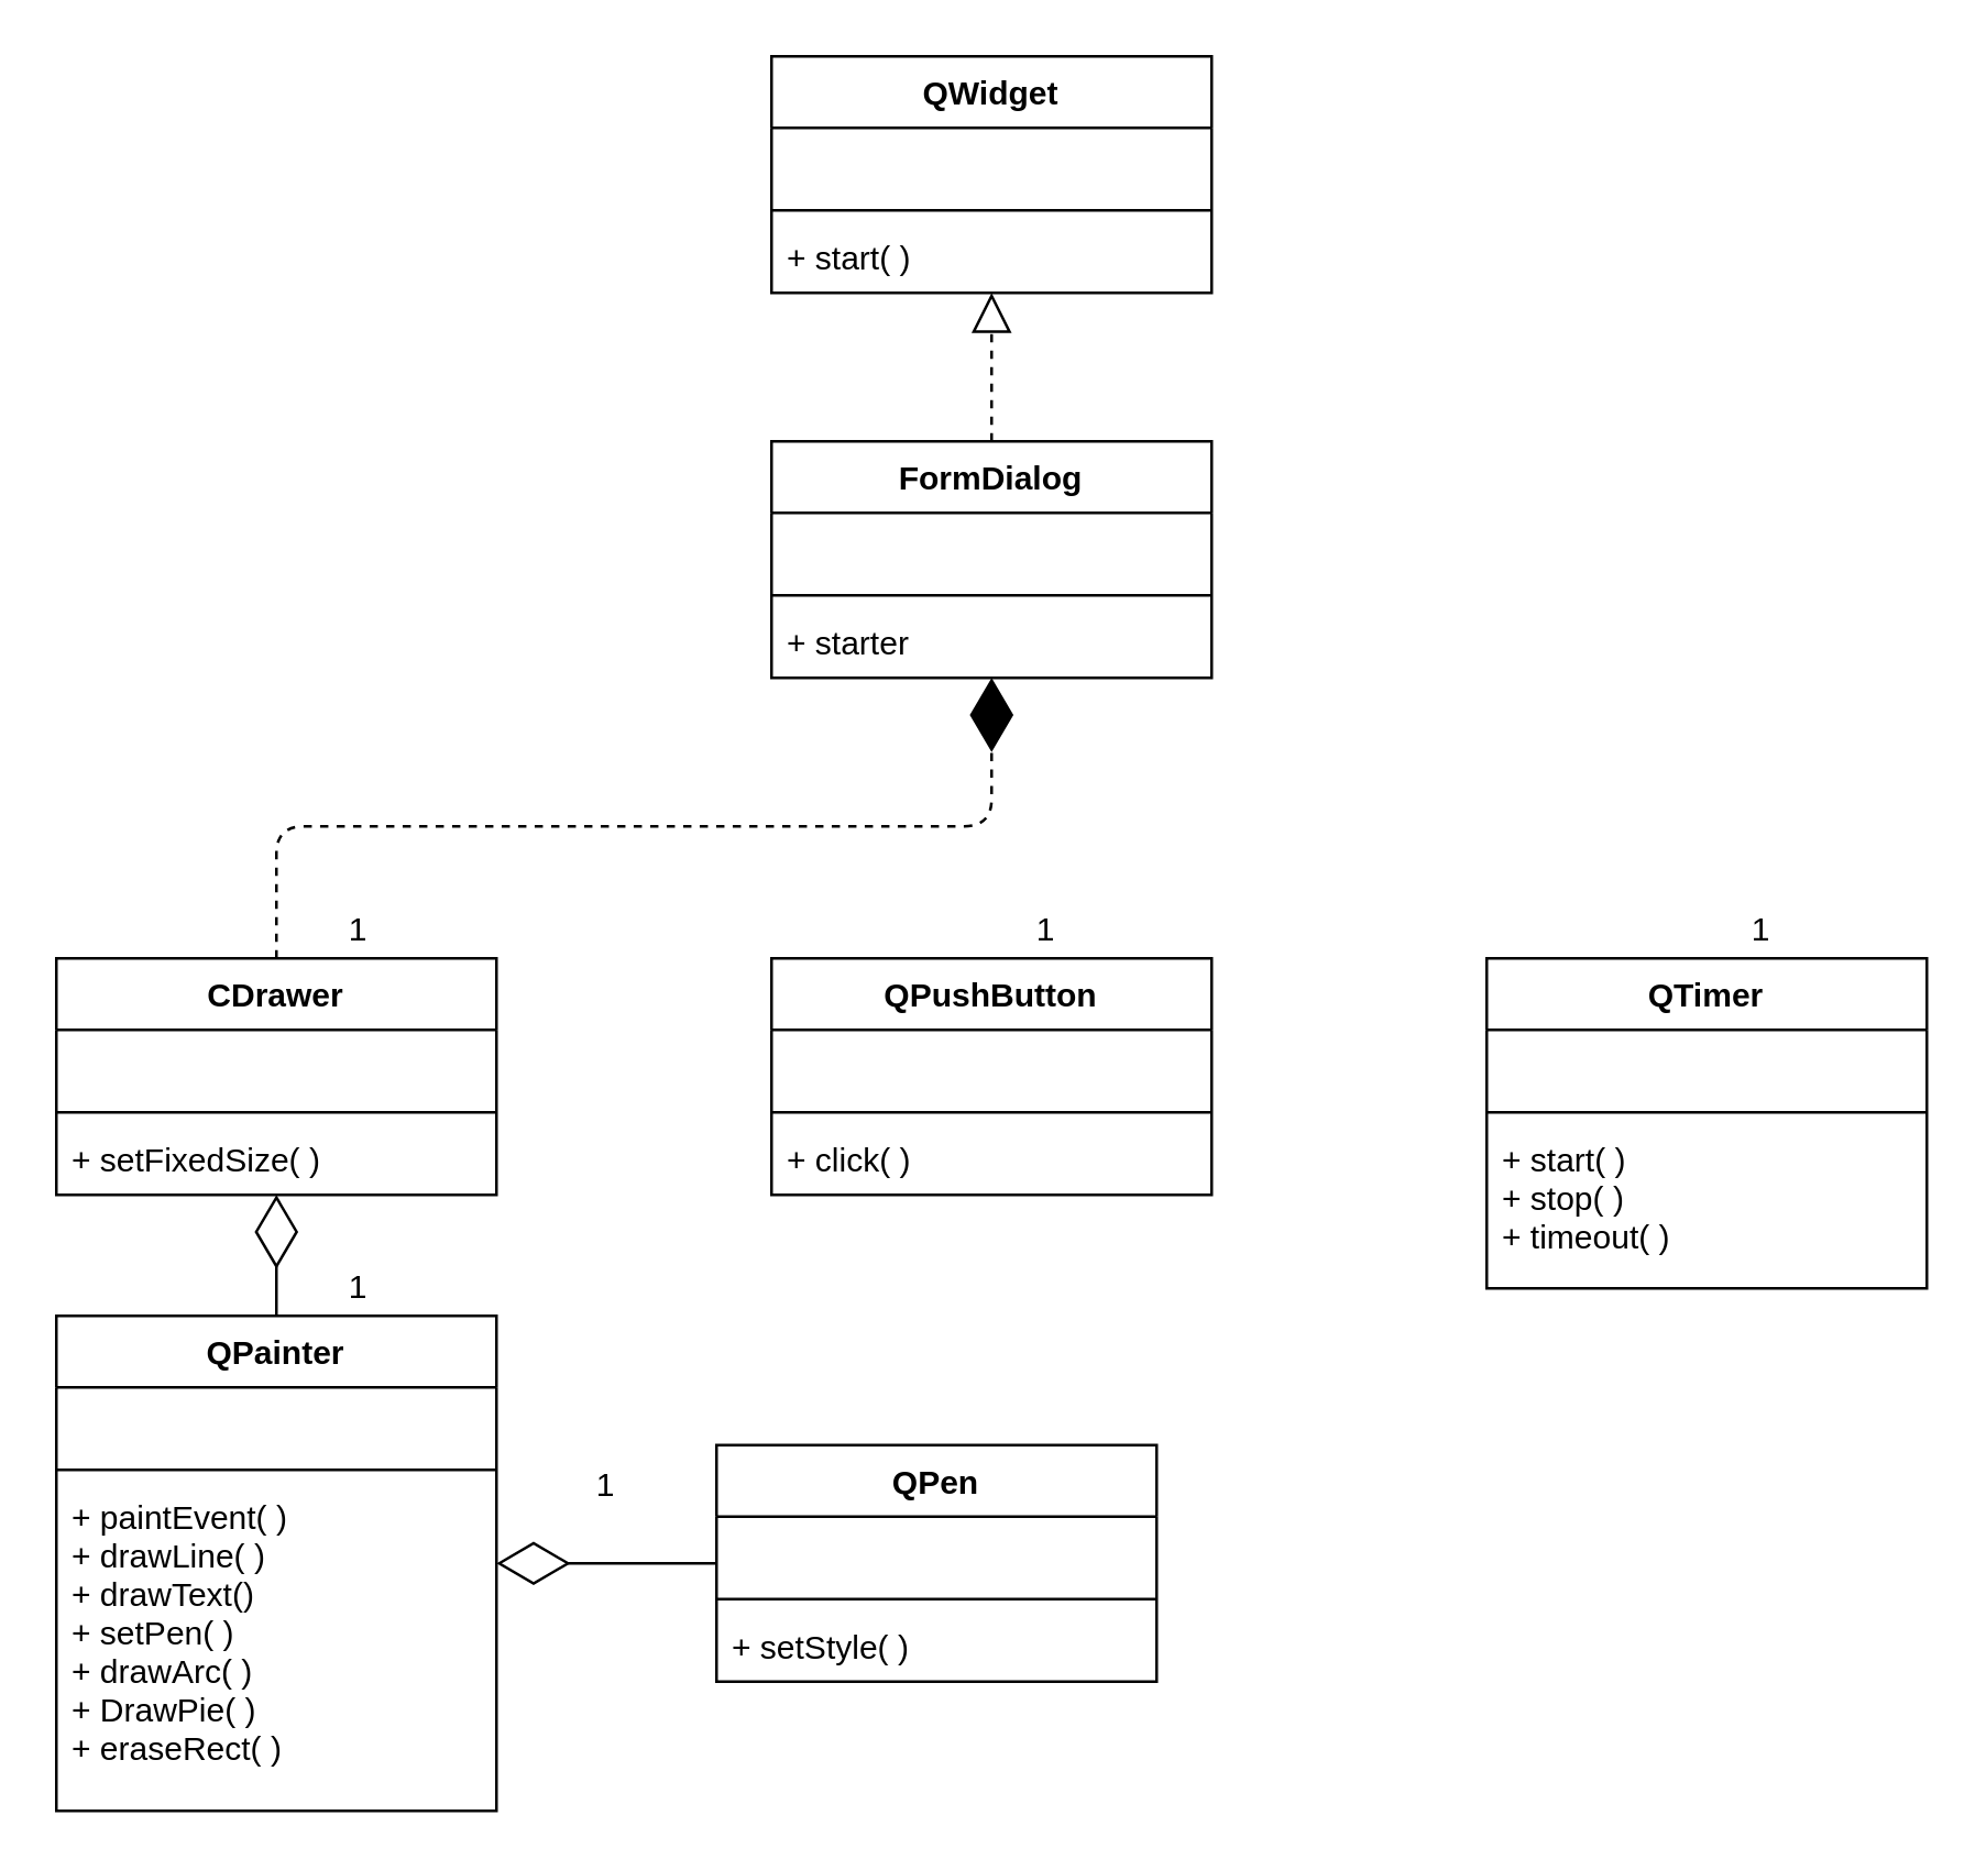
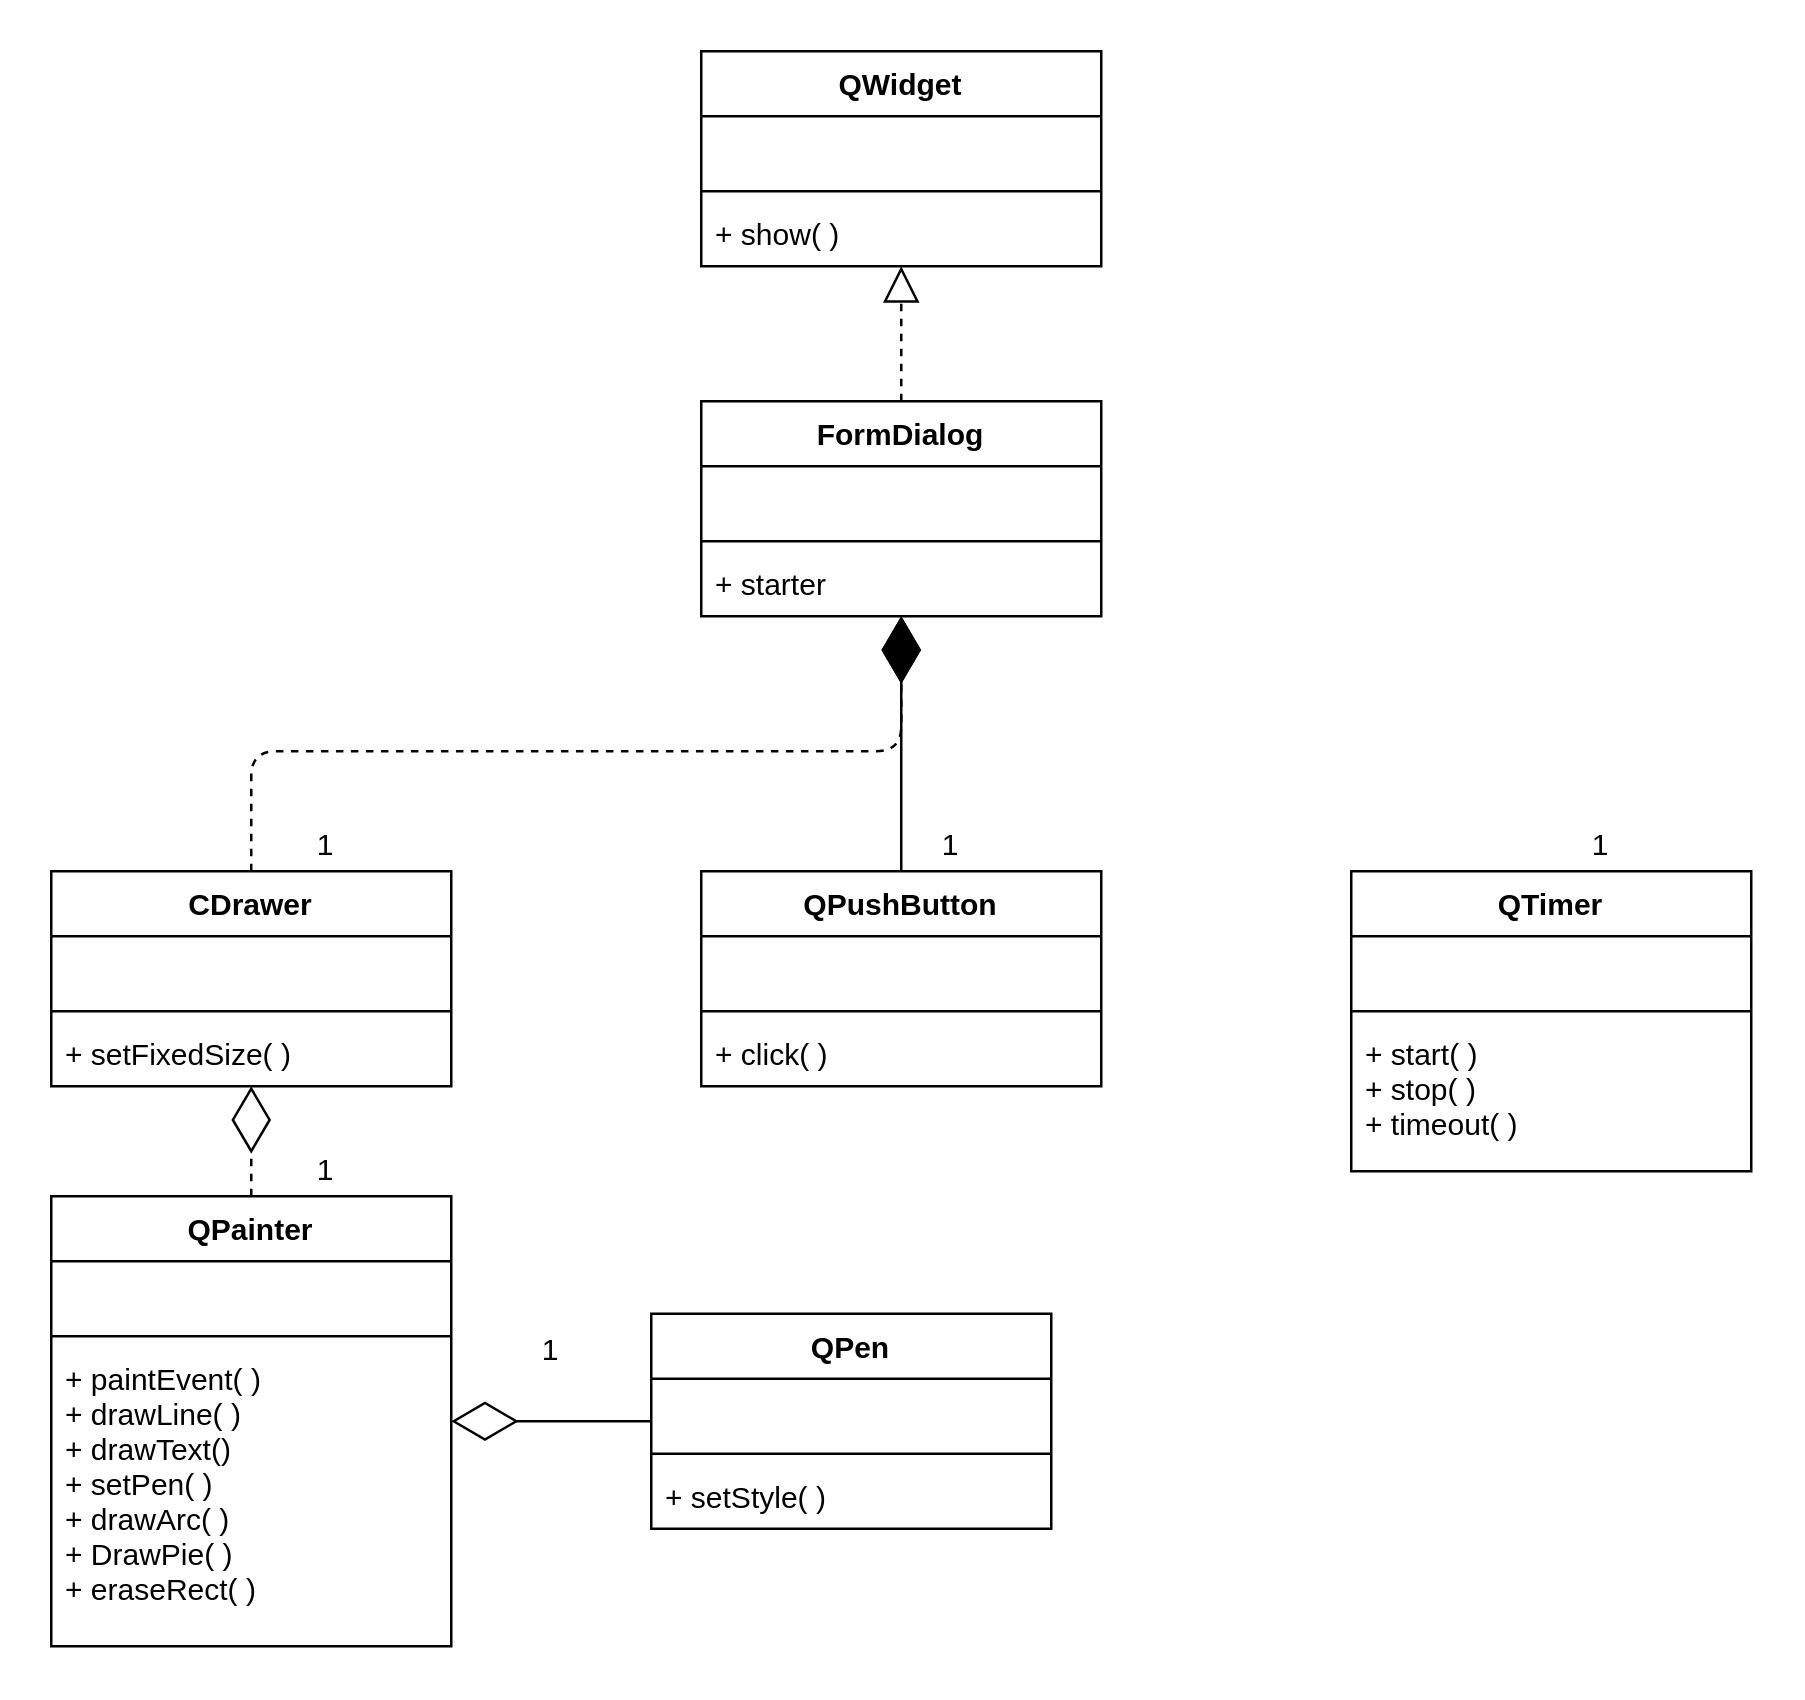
  <mxCell id="0" />
  <mxCell id="1" parent="0" />
  <mxCell id="2" value="QWidget" style="swimlane;fontStyle=1;align=center;verticalAlign=top;childLayout=stackLayout;horizontal=1;startSize=26;horizontalStack=0;resizeParent=1;resizeParentMax=0;resizeLast=0;collapsible=1;marginBottom=0;" vertex="1" parent="1"><mxGeometry x="280" y="20" width="160" height="86" as="geometry" /></mxCell>
  <mxCell id="3" value=" " style="text;strokeColor=none;fillColor=none;align=left;verticalAlign=top;spacingLeft=4;spacingRight=4;overflow=hidden;rotatable=0;points=[[0,0.5],[1,0.5]];portConstraint=eastwest;" vertex="1" parent="2"><mxGeometry y="26" width="160" height="26" as="geometry" /></mxCell>
  <mxCell id="4" value="" style="line;strokeWidth=1;fillColor=none;align=left;verticalAlign=middle;spacingTop=-1;spacingLeft=3;spacingRight=3;rotatable=0;labelPosition=right;points=[];portConstraint=eastwest;" vertex="1" parent="2"><mxGeometry y="52" width="160" height="8" as="geometry" /></mxCell>
- <mxCell id="5" value="+ start( )" style="text;strokeColor=none;fillColor=none;align=left;verticalAlign=top;spacingLeft=4;spacingRight=4;overflow=hidden;rotatable=0;points=[[0,0.5],[1,0.5]];portConstraint=eastwest;" vertex="1" parent="2"><mxGeometry y="60" width="160" height="26" as="geometry" /></mxCell>
+ <mxCell id="5" value="+ show( )" style="text;strokeColor=none;fillColor=none;align=left;verticalAlign=top;spacingLeft=4;spacingRight=4;overflow=hidden;rotatable=0;points=[[0,0.5],[1,0.5]];portConstraint=eastwest;" vertex="1" parent="2"><mxGeometry y="60" width="160" height="26" as="geometry" /></mxCell>
  <mxCell id="6" value="FormDialog" style="swimlane;fontStyle=1;align=center;verticalAlign=top;childLayout=stackLayout;horizontal=1;startSize=26;horizontalStack=0;resizeParent=1;resizeParentMax=0;resizeLast=0;collapsible=1;marginBottom=0;" vertex="1" parent="1"><mxGeometry x="280" y="160" width="160" height="86" as="geometry" /></mxCell>
  <mxCell id="7" value=" " style="text;strokeColor=none;fillColor=none;align=left;verticalAlign=top;spacingLeft=4;spacingRight=4;overflow=hidden;rotatable=0;points=[[0,0.5],[1,0.5]];portConstraint=eastwest;" vertex="1" parent="6"><mxGeometry y="26" width="160" height="26" as="geometry" /></mxCell>
  <mxCell id="8" value="" style="line;strokeWidth=1;fillColor=none;align=left;verticalAlign=middle;spacingTop=-1;spacingLeft=3;spacingRight=3;rotatable=0;labelPosition=right;points=[];portConstraint=eastwest;" vertex="1" parent="6"><mxGeometry y="52" width="160" height="8" as="geometry" /></mxCell>
  <mxCell id="9" value="+ starter" style="text;strokeColor=none;fillColor=none;align=left;verticalAlign=top;spacingLeft=4;spacingRight=4;overflow=hidden;rotatable=0;points=[[0,0.5],[1,0.5]];portConstraint=eastwest;" vertex="1" parent="6"><mxGeometry y="60" width="160" height="26" as="geometry" /></mxCell>
  <mxCell id="10" value="QTimer" style="swimlane;fontStyle=1;align=center;verticalAlign=top;childLayout=stackLayout;horizontal=1;startSize=26;horizontalStack=0;resizeParent=1;resizeParentMax=0;resizeLast=0;collapsible=1;marginBottom=0;" vertex="1" parent="1"><mxGeometry x="540" y="348" width="160" height="120" as="geometry" /></mxCell>
  <mxCell id="11" value=" " style="text;strokeColor=none;fillColor=none;align=left;verticalAlign=top;spacingLeft=4;spacingRight=4;overflow=hidden;rotatable=0;points=[[0,0.5],[1,0.5]];portConstraint=eastwest;" vertex="1" parent="10"><mxGeometry y="26" width="160" height="26" as="geometry" /></mxCell>
  <mxCell id="12" value="" style="line;strokeWidth=1;fillColor=none;align=left;verticalAlign=middle;spacingTop=-1;spacingLeft=3;spacingRight=3;rotatable=0;labelPosition=right;points=[];portConstraint=eastwest;" vertex="1" parent="10"><mxGeometry y="52" width="160" height="8" as="geometry" /></mxCell>
  <mxCell id="13" value="+ start( )&#10;+ stop( )&#10;+ timeout( )" style="text;strokeColor=none;fillColor=none;align=left;verticalAlign=top;spacingLeft=4;spacingRight=4;overflow=hidden;rotatable=0;points=[[0,0.5],[1,0.5]];portConstraint=eastwest;" vertex="1" parent="10"><mxGeometry y="60" width="160" height="60" as="geometry" /></mxCell>
  <mxCell id="14" value="QPushButton" style="swimlane;fontStyle=1;align=center;verticalAlign=top;childLayout=stackLayout;horizontal=1;startSize=26;horizontalStack=0;resizeParent=1;resizeParentMax=0;resizeLast=0;collapsible=1;marginBottom=0;" vertex="1" parent="1"><mxGeometry x="280" y="348" width="160" height="86" as="geometry" /></mxCell>
  <mxCell id="15" value=" " style="text;strokeColor=none;fillColor=none;align=left;verticalAlign=top;spacingLeft=4;spacingRight=4;overflow=hidden;rotatable=0;points=[[0,0.5],[1,0.5]];portConstraint=eastwest;" vertex="1" parent="14"><mxGeometry y="26" width="160" height="26" as="geometry" /></mxCell>
  <mxCell id="16" value="" style="line;strokeWidth=1;fillColor=none;align=left;verticalAlign=middle;spacingTop=-1;spacingLeft=3;spacingRight=3;rotatable=0;labelPosition=right;points=[];portConstraint=eastwest;" vertex="1" parent="14"><mxGeometry y="52" width="160" height="8" as="geometry" /></mxCell>
  <mxCell id="17" value="+ click( )" style="text;strokeColor=none;fillColor=none;align=left;verticalAlign=top;spacingLeft=4;spacingRight=4;overflow=hidden;rotatable=0;points=[[0,0.5],[1,0.5]];portConstraint=eastwest;" vertex="1" parent="14"><mxGeometry y="60" width="160" height="26" as="geometry" /></mxCell>
  <mxCell id="18" value="CDrawer" style="swimlane;fontStyle=1;align=center;verticalAlign=top;childLayout=stackLayout;horizontal=1;startSize=26;horizontalStack=0;resizeParent=1;resizeParentMax=0;resizeLast=0;collapsible=1;marginBottom=0;" vertex="1" parent="1"><mxGeometry x="20" y="348" width="160" height="86" as="geometry" /></mxCell>
  <mxCell id="19" value=" " style="text;strokeColor=none;fillColor=none;align=left;verticalAlign=top;spacingLeft=4;spacingRight=4;overflow=hidden;rotatable=0;points=[[0,0.5],[1,0.5]];portConstraint=eastwest;" vertex="1" parent="18"><mxGeometry y="26" width="160" height="26" as="geometry" /></mxCell>
  <mxCell id="20" value="" style="line;strokeWidth=1;fillColor=none;align=left;verticalAlign=middle;spacingTop=-1;spacingLeft=3;spacingRight=3;rotatable=0;labelPosition=right;points=[];portConstraint=eastwest;" vertex="1" parent="18"><mxGeometry y="52" width="160" height="8" as="geometry" /></mxCell>
  <mxCell id="21" value="+ setFixedSize( )" style="text;strokeColor=none;fillColor=none;align=left;verticalAlign=top;spacingLeft=4;spacingRight=4;overflow=hidden;rotatable=0;points=[[0,0.5],[1,0.5]];portConstraint=eastwest;" vertex="1" parent="18"><mxGeometry y="60" width="160" height="26" as="geometry" /></mxCell>
  <mxCell id="22" value="QPainter" style="swimlane;fontStyle=1;align=center;verticalAlign=top;childLayout=stackLayout;horizontal=1;startSize=26;horizontalStack=0;resizeParent=1;resizeParentMax=0;resizeLast=0;collapsible=1;marginBottom=0;" vertex="1" parent="1"><mxGeometry x="20" y="478" width="160" height="180" as="geometry" /></mxCell>
  <mxCell id="23" value=" " style="text;strokeColor=none;fillColor=none;align=left;verticalAlign=top;spacingLeft=4;spacingRight=4;overflow=hidden;rotatable=0;points=[[0,0.5],[1,0.5]];portConstraint=eastwest;" vertex="1" parent="22"><mxGeometry y="26" width="160" height="26" as="geometry" /></mxCell>
  <mxCell id="24" value="" style="line;strokeWidth=1;fillColor=none;align=left;verticalAlign=middle;spacingTop=-1;spacingLeft=3;spacingRight=3;rotatable=0;labelPosition=right;points=[];portConstraint=eastwest;" vertex="1" parent="22"><mxGeometry y="52" width="160" height="8" as="geometry" /></mxCell>
  <mxCell id="25" value="+ paintEvent( )&#10;+ drawLine( )&#10;+ drawText()&#10;+ setPen( )&#10;+ drawArc( )&#10;+ DrawPie( )&#10;+ eraseRect( )" style="text;strokeColor=none;fillColor=none;align=left;verticalAlign=top;spacingLeft=4;spacingRight=4;overflow=hidden;rotatable=0;points=[[0,0.5],[1,0.5]];portConstraint=eastwest;" vertex="1" parent="22"><mxGeometry y="60" width="160" height="120" as="geometry" /></mxCell>
- <mxCell id="26" value="" style="endArrow=diamondThin;endFill=0;endSize=24;html=1;edgeStyle=orthogonalEdgeStyle;" edge="1" parent="1" source="22" target="18"><mxGeometry width="160" relative="1" as="geometry"><mxPoint x="-110" y="408" as="sourcePoint" /><mxPoint x="110" y="272" as="targetPoint" /><Array as="points" /></mxGeometry></mxCell>
+ <mxCell id="26" value="" style="endArrow=diamondThin;endFill=0;endSize=24;html=1;edgeStyle=orthogonalEdgeStyle;dashed=1;" edge="1" parent="1" source="22" target="18"><mxGeometry width="160" relative="1" as="geometry"><mxPoint x="-110" y="408" as="sourcePoint" /><mxPoint x="110" y="272" as="targetPoint" /><Array as="points" /></mxGeometry></mxCell>
  <mxCell id="27" value="QPen" style="swimlane;fontStyle=1;align=center;verticalAlign=top;childLayout=stackLayout;horizontal=1;startSize=26;horizontalStack=0;resizeParent=1;resizeParentMax=0;resizeLast=0;collapsible=1;marginBottom=0;" vertex="1" parent="1"><mxGeometry x="260" y="525" width="160" height="86" as="geometry" /></mxCell>
  <mxCell id="28" value=" " style="text;strokeColor=none;fillColor=none;align=left;verticalAlign=top;spacingLeft=4;spacingRight=4;overflow=hidden;rotatable=0;points=[[0,0.5],[1,0.5]];portConstraint=eastwest;" vertex="1" parent="27"><mxGeometry y="26" width="160" height="26" as="geometry" /></mxCell>
  <mxCell id="29" value="" style="line;strokeWidth=1;fillColor=none;align=left;verticalAlign=middle;spacingTop=-1;spacingLeft=3;spacingRight=3;rotatable=0;labelPosition=right;points=[];portConstraint=eastwest;" vertex="1" parent="27"><mxGeometry y="52" width="160" height="8" as="geometry" /></mxCell>
  <mxCell id="30" value="+ setStyle( )" style="text;strokeColor=none;fillColor=none;align=left;verticalAlign=top;spacingLeft=4;spacingRight=4;overflow=hidden;rotatable=0;points=[[0,0.5],[1,0.5]];portConstraint=eastwest;" vertex="1" parent="27"><mxGeometry y="60" width="160" height="26" as="geometry" /></mxCell>
  <mxCell id="31" value="" style="endArrow=diamondThin;endFill=0;endSize=24;html=1;edgeStyle=orthogonalEdgeStyle;" edge="1" parent="1" source="27" target="22"><mxGeometry width="160" relative="1" as="geometry"><mxPoint x="110" y="488" as="sourcePoint" /><mxPoint x="110" y="444" as="targetPoint" /><Array as="points" /></mxGeometry></mxCell>
  <mxCell id="32" value="1" style="text;html=1;strokeColor=none;fillColor=none;align=center;verticalAlign=middle;whiteSpace=wrap;rounded=0;" vertex="1" parent="1"><mxGeometry x="110" y="328" width="40" height="20" as="geometry" /></mxCell>
  <mxCell id="33" value="1" style="text;html=1;strokeColor=none;fillColor=none;align=center;verticalAlign=middle;whiteSpace=wrap;rounded=0;" vertex="1" parent="1"><mxGeometry x="110" y="458" width="40" height="20" as="geometry" /></mxCell>
  <mxCell id="34" value="1" style="text;html=1;strokeColor=none;fillColor=none;align=center;verticalAlign=middle;whiteSpace=wrap;rounded=0;" vertex="1" parent="1"><mxGeometry x="200" y="530" width="40" height="20" as="geometry" /></mxCell>
  <mxCell id="35" value="" style="endArrow=diamondThin;endFill=1;endSize=24;html=1;edgeStyle=orthogonalEdgeStyle;dashed=1;" edge="1" parent="1" source="18" target="6"><mxGeometry width="160" relative="1" as="geometry"><mxPoint x="20" y="750" as="sourcePoint" /><mxPoint x="180" y="750" as="targetPoint" /><Array as="points"><mxPoint x="100" y="300" /><mxPoint x="360" y="300" /></Array></mxGeometry></mxCell>
+ <mxCell id="36" value="" style="endArrow=diamondThin;endFill=1;endSize=24;html=1;edgeStyle=orthogonalEdgeStyle;" edge="1" parent="1" source="14" target="6"><mxGeometry width="160" relative="1" as="geometry"><mxPoint x="350" y="520" as="sourcePoint" /><mxPoint x="510" y="520" as="targetPoint" /></mxGeometry></mxCell>
  <mxCell id="37" value="" style="endArrow=block;endFill=0;endSize=12;html=1;dashed=1;" edge="1" parent="1" source="6" target="2"><mxGeometry width="160" relative="1" as="geometry"><mxPoint x="20" y="750" as="sourcePoint" /><mxPoint x="180" y="750" as="targetPoint" /></mxGeometry></mxCell>
  <mxCell id="38" value="1" style="text;html=1;strokeColor=none;fillColor=none;align=center;verticalAlign=middle;whiteSpace=wrap;rounded=0;" vertex="1" parent="1"><mxGeometry x="360" y="328" width="40" height="20" as="geometry" /></mxCell>
  <mxCell id="39" value="1" style="text;html=1;strokeColor=none;fillColor=none;align=center;verticalAlign=middle;whiteSpace=wrap;rounded=0;" vertex="1" parent="1"><mxGeometry x="620" y="328" width="40" height="20" as="geometry" /></mxCell>
